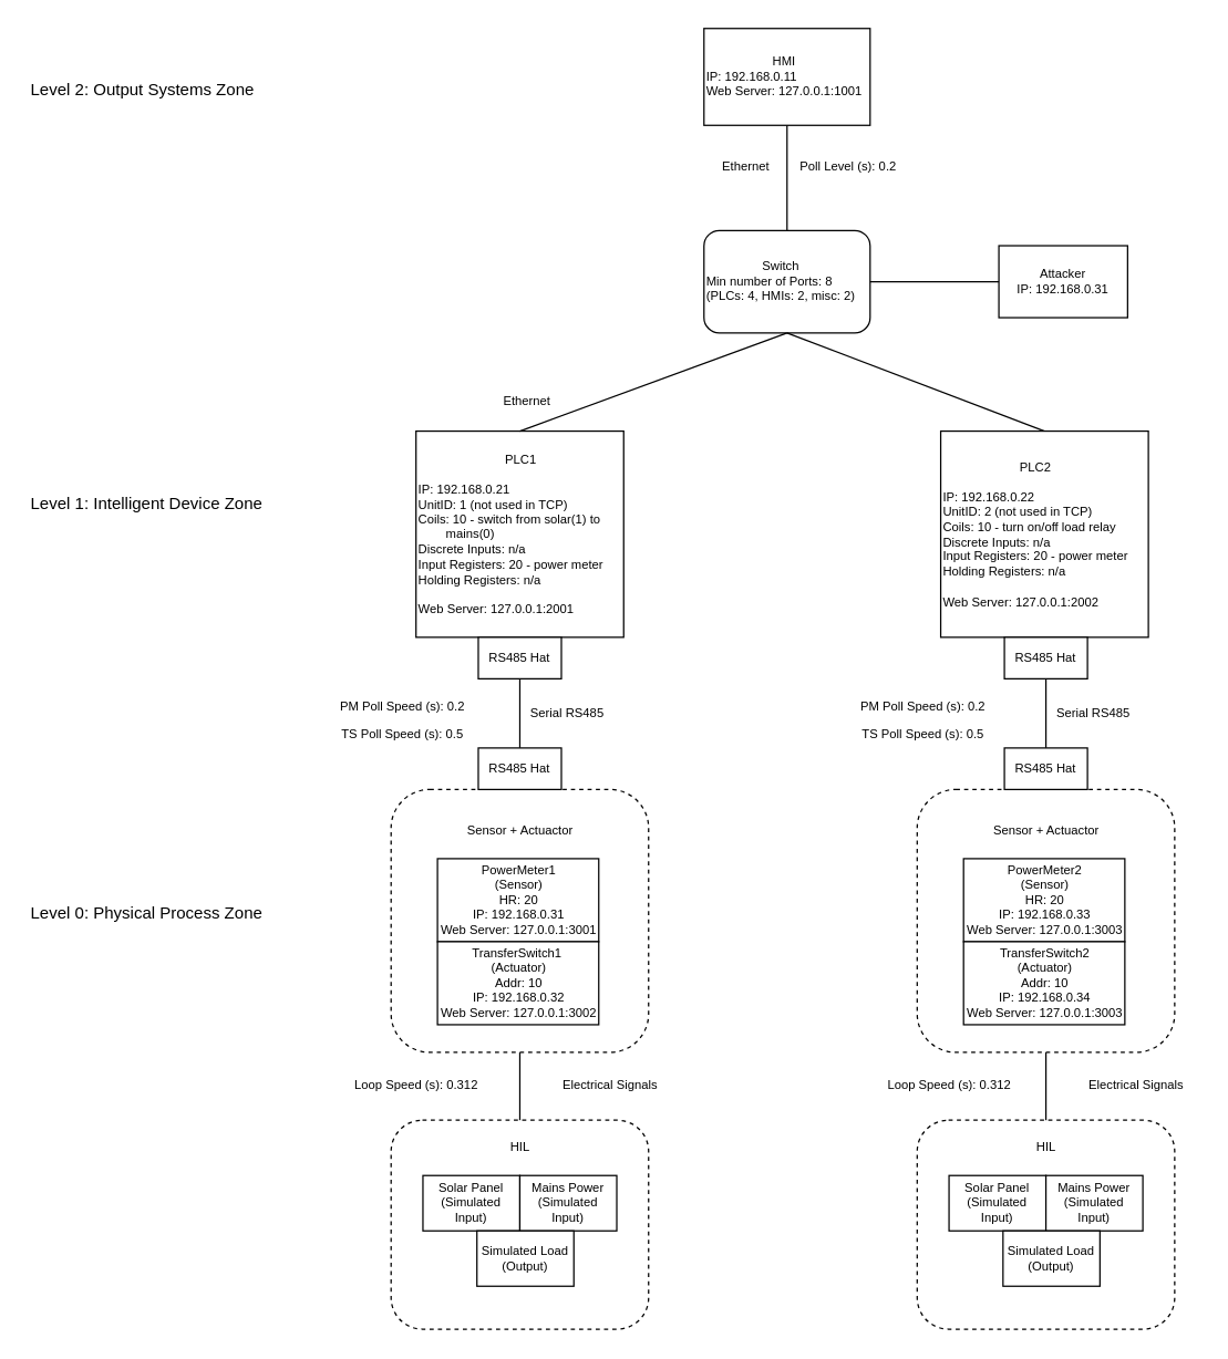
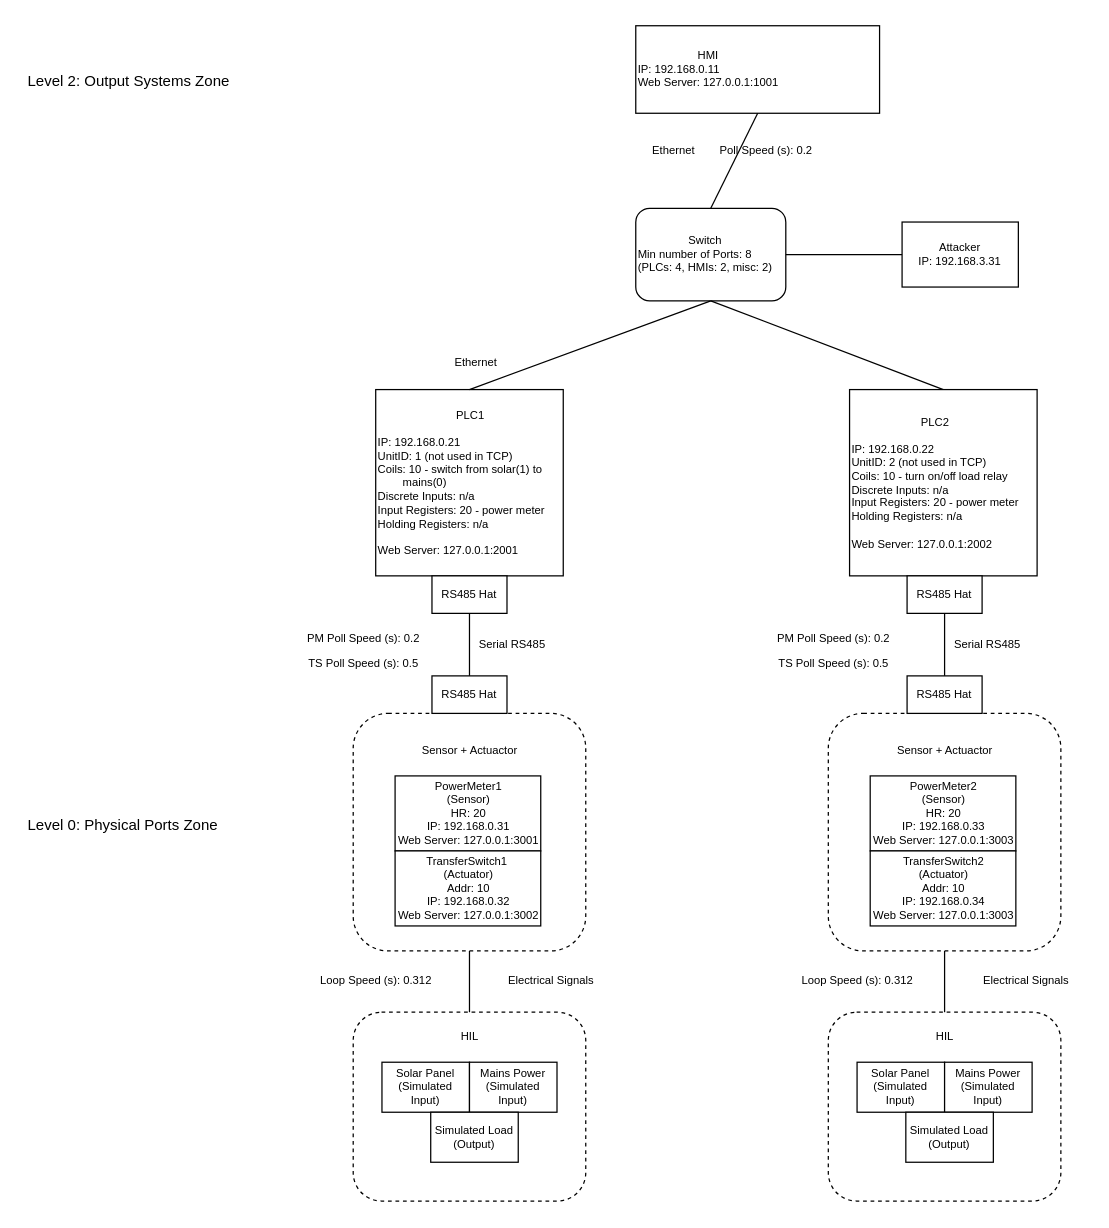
  <mxCell id="0" />
  <mxCell id="1" parent="0" />
  <mxCell id="2" value="" style="rounded=1;whiteSpace=wrap;html=1;dashed=1;fillColor=none;verticalAlign=bottom;" parent="1" vertex="1"><mxGeometry x="282" y="809" width="186" height="151" as="geometry" /></mxCell>
  <mxCell id="3" value="" style="rounded=1;whiteSpace=wrap;html=1;dashed=1;fillColor=none;" parent="1" vertex="1"><mxGeometry x="282" y="570" width="186" height="190" as="geometry" /></mxCell>
- <mxCell id="4" value="&lt;div style=&quot;text-align: center;&quot;&gt;&lt;span style=&quot;background-color: initial;&quot;&gt;HMI&lt;/span&gt;&lt;/div&gt;&lt;div style=&quot;font-size: 9px;&quot;&gt;IP: 192.168.0.11&lt;/div&gt;&lt;div style=&quot;font-size: 9px;&quot;&gt;Web Server: 127.0.0.1:1001&lt;/div&gt;" style="rounded=0;whiteSpace=wrap;html=1;fontSize=9;align=left;" parent="1" vertex="1"><mxGeometry x="508" y="20" width="120" height="70" as="geometry" /></mxCell>
+ <mxCell id="4" value="&lt;div style=&quot;text-align: center;&quot;&gt;&lt;span style=&quot;background-color: initial;&quot;&gt;HMI&lt;/span&gt;&lt;/div&gt;&lt;div style=&quot;font-size: 9px;&quot;&gt;IP: 192.168.0.11&lt;/div&gt;&lt;div style=&quot;font-size: 9px;&quot;&gt;Web Server: 127.0.0.1:1001&lt;/div&gt;" style="rounded=0;whiteSpace=wrap;html=1;fontSize=9;align=left;" parent="1" vertex="1"><mxGeometry x="508" y="20" width="195" height="70" as="geometry" /></mxCell>
  <mxCell id="5" value="&lt;div style=&quot;text-align: center;&quot;&gt;&lt;span style=&quot;background-color: initial;&quot;&gt;Switch&lt;/span&gt;&lt;/div&gt;&lt;div&gt;Min number of Ports: 8&lt;/div&gt;&lt;div&gt;(PLCs: 4, HMIs: 2, misc: 2)&lt;/div&gt;" style="rounded=1;whiteSpace=wrap;html=1;fontSize=9;align=left;" parent="1" vertex="1"><mxGeometry x="508" y="166" width="120" height="74" as="geometry" /></mxCell>
  <mxCell id="6" value="&lt;div style=&quot;text-align: center;&quot;&gt;&lt;span style=&quot;background-color: initial;&quot;&gt;PLC1&lt;/span&gt;&lt;/div&gt;&lt;div style=&quot;text-align: center;&quot;&gt;&lt;span style=&quot;background-color: initial;&quot;&gt;&lt;br&gt;&lt;/span&gt;&lt;/div&gt;&lt;div style=&quot;font-size: 9px;&quot;&gt;IP: 192.168.0.21&lt;/div&gt;&lt;div style=&quot;font-size: 9px;&quot;&gt;UnitID: 1 (not used in TCP)&lt;/div&gt;&lt;div style=&quot;font-size: 9px;&quot;&gt;Coils: 10 - switch from solar(1) to &lt;span style=&quot;white-space: pre;&quot;&gt;&#09;&lt;/span&gt;mains(0)&lt;/div&gt;&lt;div style=&quot;font-size: 9px;&quot;&gt;Discrete Inputs: n/a&lt;/div&gt;&lt;div style=&quot;font-size: 9px;&quot;&gt;Input Registers: 20 - power meter&lt;/div&gt;&lt;div style=&quot;font-size: 9px;&quot;&gt;Holding Registers: n/a&lt;/div&gt;&lt;div style=&quot;font-size: 9px;&quot;&gt;&lt;br&gt;&lt;/div&gt;&lt;div style=&quot;font-size: 9px;&quot;&gt;Web Server: 127.0.0.1:2001&lt;/div&gt;" style="rounded=0;whiteSpace=wrap;html=1;fontSize=9;align=left;horizontal=1;" parent="1" vertex="1"><mxGeometry x="300" y="311" width="150" height="149" as="geometry" /></mxCell>
  <mxCell id="7" value="" style="endArrow=none;html=1;rounded=0;exitX=0.5;exitY=1;exitDx=0;exitDy=0;entryX=0.5;entryY=0;entryDx=0;entryDy=0;" parent="1" source="5" target="6" edge="1"><mxGeometry width="50" height="50" relative="1" as="geometry"><mxPoint x="368" y="190" as="sourcePoint" /><mxPoint x="368" y="140" as="targetPoint" /></mxGeometry></mxCell>
  <mxCell id="8" value="" style="endArrow=none;html=1;rounded=0;entryX=0.5;entryY=0;entryDx=0;entryDy=0;exitX=0.5;exitY=1;exitDx=0;exitDy=0;" parent="1" source="5" target="10" edge="1"><mxGeometry width="50" height="50" relative="1" as="geometry"><mxPoint x="358" y="180" as="sourcePoint" /><mxPoint x="501" y="136" as="targetPoint" /></mxGeometry></mxCell>
  <mxCell id="9" value="" style="endArrow=none;html=1;rounded=0;exitX=0.5;exitY=0;exitDx=0;exitDy=0;entryX=0.5;entryY=1;entryDx=0;entryDy=0;" parent="1" source="5" target="4" edge="1"><mxGeometry width="50" height="50" relative="1" as="geometry"><mxPoint x="548" y="180" as="sourcePoint" /><mxPoint x="598" y="130" as="targetPoint" /></mxGeometry></mxCell>
  <mxCell id="10" value="&lt;div style=&quot;text-align: center;&quot;&gt;&lt;span style=&quot;background-color: initial;&quot;&gt;PLC2&lt;/span&gt;&lt;/div&gt;&lt;div style=&quot;text-align: center;&quot;&gt;&lt;span style=&quot;background-color: initial;&quot;&gt;&lt;br&gt;&lt;/span&gt;&lt;/div&gt;&lt;div style=&quot;font-size: 9px;&quot;&gt;IP: 192.168.0.22&lt;/div&gt;&lt;div style=&quot;font-size: 9px;&quot;&gt;UnitID: 2 (not used in TCP)&lt;/div&gt;&lt;div style=&quot;font-size: 9px;&quot;&gt;Coils: 10 - turn on/off load relay&lt;/div&gt;&lt;div style=&quot;font-size: 9px;&quot;&gt;Discrete Inputs: n/a&lt;/div&gt;&lt;div style=&quot;font-size: 9px;&quot;&gt;Input Registers: 20 - power meter&lt;/div&gt;&lt;div style=&quot;font-size: 9px;&quot;&gt;Holding Registers: n/a&lt;/div&gt;&lt;div style=&quot;font-size: 9px;&quot;&gt;&lt;br&gt;&lt;/div&gt;&lt;div style=&quot;font-size: 9px;&quot;&gt;Web Server: 127.0.0.1:2002&lt;/div&gt;" style="rounded=0;whiteSpace=wrap;html=1;fontSize=9;align=left;horizontal=1;" parent="1" vertex="1"><mxGeometry x="679" y="311" width="150" height="149" as="geometry" /></mxCell>
- <mxCell id="11" value="Attacker&lt;div&gt;IP: 192.168.0.31&lt;/div&gt;" style="rounded=0;whiteSpace=wrap;html=1;fontSize=9;" parent="1" vertex="1"><mxGeometry x="721" y="177" width="93" height="52" as="geometry" /></mxCell>
+ <mxCell id="11" value="Attacker&lt;div&gt;IP: 192.168.3.31&lt;/div&gt;" style="rounded=0;whiteSpace=wrap;html=1;fontSize=9;" parent="1" vertex="1"><mxGeometry x="721" y="177" width="93" height="52" as="geometry" /></mxCell>
  <mxCell id="12" value="" style="endArrow=none;html=1;rounded=0;entryX=0;entryY=0.5;entryDx=0;entryDy=0;exitX=1;exitY=0.5;exitDx=0;exitDy=0;" parent="1" source="5" target="11" edge="1"><mxGeometry width="50" height="50" relative="1" as="geometry"><mxPoint x="578" y="250" as="sourcePoint" /><mxPoint x="658" y="304" as="targetPoint" /></mxGeometry></mxCell>
- <mxCell id="13" value="Level 1: Intelligent Device Zone" style="text;html=1;align=left;verticalAlign=middle;resizable=0;points=[];autosize=1;strokeColor=none;fillColor=none;" parent="1" vertex="1"><mxGeometry x="20" y="349" width="190" height="30" as="geometry" /></mxCell>
  <mxCell id="14" value="Level 2: Output Systems Zone" style="text;html=1;align=left;verticalAlign=middle;resizable=0;points=[];autosize=1;strokeColor=none;fillColor=none;" parent="1" vertex="1"><mxGeometry x="20" y="50" width="190" height="30" as="geometry" /></mxCell>
- <mxCell id="15" value="Level 0: Physical Process Zone" style="text;html=1;align=left;verticalAlign=middle;resizable=0;points=[];autosize=1;strokeColor=none;fillColor=none;" parent="1" vertex="1"><mxGeometry x="20" y="645" width="190" height="30" as="geometry" /></mxCell>
+ <mxCell id="15" value="Level 0: Physical Ports Zone" style="text;html=1;align=left;verticalAlign=middle;resizable=0;points=[];autosize=1;strokeColor=none;fillColor=none;" parent="1" vertex="1"><mxGeometry x="20" y="645" width="190" height="30" as="geometry" /></mxCell>
  <mxCell id="16" value="Solar Panel (Simulated Input)" style="rounded=0;whiteSpace=wrap;html=1;fontSize=9;" parent="1" vertex="1"><mxGeometry x="305" y="849" width="70" height="40" as="geometry" /></mxCell>
  <mxCell id="17" value="Mains Power (Simulated Input)" style="rounded=0;whiteSpace=wrap;html=1;fontSize=9;" parent="1" vertex="1"><mxGeometry x="375" y="849" width="70" height="40" as="geometry" /></mxCell>
  <mxCell id="18" value="Simulated Load (Output)" style="rounded=0;whiteSpace=wrap;html=1;fontSize=9;" parent="1" vertex="1"><mxGeometry x="344" y="889" width="70" height="40" as="geometry" /></mxCell>
  <mxCell id="19" value="PowerMeter1&lt;div&gt;(Sensor)&lt;/div&gt;&lt;div&gt;HR: 20&lt;/div&gt;&lt;div&gt;IP: 192.168.0.31&lt;/div&gt;&lt;div&gt;Web Server: 127.0.0.1:3001&lt;/div&gt;" style="rounded=0;whiteSpace=wrap;html=1;fontSize=9;align=center;" parent="1" vertex="1"><mxGeometry x="315.5" y="620" width="116.5" height="60" as="geometry" /></mxCell>
  <mxCell id="20" value="" style="endArrow=none;html=1;rounded=0;entryX=0.5;entryY=1;entryDx=0;entryDy=0;exitX=0.5;exitY=0;exitDx=0;exitDy=0;" parent="1" source="25" target="24" edge="1"><mxGeometry width="50" height="50" relative="1" as="geometry"><mxPoint x="374" y="530" as="sourcePoint" /><mxPoint x="494" y="550" as="targetPoint" /></mxGeometry></mxCell>
  <mxCell id="21" value="Ethernet" style="text;html=1;align=center;verticalAlign=middle;resizable=0;points=[];autosize=1;strokeColor=none;fillColor=none;fontSize=9;" parent="1" vertex="1"><mxGeometry x="508" y="110" width="60" height="20" as="geometry" /></mxCell>
  <mxCell id="22" value="Ethernet" style="text;html=1;align=center;verticalAlign=middle;resizable=0;points=[];autosize=1;strokeColor=none;fillColor=none;fontSize=9;" parent="1" vertex="1"><mxGeometry x="350" y="280" width="60" height="20" as="geometry" /></mxCell>
  <mxCell id="23" value="Serial RS485" style="text;html=1;align=center;verticalAlign=middle;resizable=0;points=[];autosize=1;strokeColor=none;fillColor=none;fontSize=9;" parent="1" vertex="1"><mxGeometry x="369" y="505" width="80" height="20" as="geometry" /></mxCell>
  <mxCell id="24" value="RS485 Hat" style="rounded=0;whiteSpace=wrap;html=1;fontSize=9;" parent="1" vertex="1"><mxGeometry x="345" y="460" width="60" height="30" as="geometry" /></mxCell>
  <mxCell id="25" value="RS485 Hat" style="rounded=0;whiteSpace=wrap;html=1;fontSize=9;" parent="1" vertex="1"><mxGeometry x="345" y="540" width="60" height="30" as="geometry" /></mxCell>
  <mxCell id="26" value="Sensor + Actuactor" style="text;html=1;align=center;verticalAlign=middle;resizable=0;points=[];autosize=1;strokeColor=none;fillColor=none;fontSize=9;" parent="1" vertex="1"><mxGeometry x="325" y="590" width="100" height="20" as="geometry" /></mxCell>
  <mxCell id="27" value="Electrical Signals" style="text;html=1;align=center;verticalAlign=middle;resizable=0;points=[];autosize=1;strokeColor=none;fillColor=none;fontSize=9;" parent="1" vertex="1"><mxGeometry x="395" y="774" width="90" height="20" as="geometry" /></mxCell>
  <mxCell id="28" value="HIL" style="text;html=1;align=center;verticalAlign=middle;resizable=0;points=[];autosize=1;strokeColor=none;fillColor=none;fontSize=9;" parent="1" vertex="1"><mxGeometry x="355" y="819" width="40" height="20" as="geometry" /></mxCell>
  <mxCell id="29" value="" style="endArrow=none;html=1;rounded=0;entryX=0.5;entryY=1;entryDx=0;entryDy=0;" parent="1" source="2" target="3" edge="1"><mxGeometry width="50" height="50" relative="1" as="geometry"><mxPoint x="375" y="754" as="sourcePoint" /><mxPoint x="402" y="780" as="targetPoint" /></mxGeometry></mxCell>
  <mxCell id="30" value="TransferSwitch1&amp;nbsp;&lt;div&gt;(Actuator)&lt;div&gt;Addr: 10&lt;/div&gt;&lt;div&gt;IP: 192.168.0.32&lt;/div&gt;&lt;/div&gt;&lt;div&gt;Web Server: 127.0.0.1:3002&lt;/div&gt;" style="rounded=0;whiteSpace=wrap;html=1;fontSize=9;" parent="1" vertex="1"><mxGeometry x="315.5" y="680" width="116.5" height="60" as="geometry" /></mxCell>
  <mxCell id="31" value="" style="rounded=1;whiteSpace=wrap;html=1;dashed=1;fillColor=none;verticalAlign=bottom;" parent="1" vertex="1"><mxGeometry x="662" y="809" width="186" height="151" as="geometry" /></mxCell>
  <mxCell id="32" value="" style="rounded=1;whiteSpace=wrap;html=1;dashed=1;fillColor=none;" parent="1" vertex="1"><mxGeometry x="662" y="570" width="186" height="190" as="geometry" /></mxCell>
  <mxCell id="33" value="Solar Panel (Simulated Input)" style="rounded=0;whiteSpace=wrap;html=1;fontSize=9;" parent="1" vertex="1"><mxGeometry x="685" y="849" width="70" height="40" as="geometry" /></mxCell>
  <mxCell id="34" value="Mains Power (Simulated Input)" style="rounded=0;whiteSpace=wrap;html=1;fontSize=9;" parent="1" vertex="1"><mxGeometry x="755" y="849" width="70" height="40" as="geometry" /></mxCell>
  <mxCell id="35" value="Simulated Load (Output)" style="rounded=0;whiteSpace=wrap;html=1;fontSize=9;" parent="1" vertex="1"><mxGeometry x="724" y="889" width="70" height="40" as="geometry" /></mxCell>
  <mxCell id="36" value="PowerMeter2&lt;div&gt;(Sensor)&lt;/div&gt;&lt;div&gt;HR: 20&lt;/div&gt;&lt;div&gt;IP: 192.168.0.33&lt;/div&gt;&lt;div&gt;Web Server: 127.0.0.1:3003&lt;/div&gt;" style="rounded=0;whiteSpace=wrap;html=1;fontSize=9;align=center;" parent="1" vertex="1"><mxGeometry x="695.5" y="620" width="116.5" height="60" as="geometry" /></mxCell>
  <mxCell id="37" value="" style="endArrow=none;html=1;rounded=0;entryX=0.5;entryY=1;entryDx=0;entryDy=0;exitX=0.5;exitY=0;exitDx=0;exitDy=0;" parent="1" source="40" target="39" edge="1"><mxGeometry width="50" height="50" relative="1" as="geometry"><mxPoint x="754" y="530" as="sourcePoint" /><mxPoint x="874" y="550" as="targetPoint" /></mxGeometry></mxCell>
  <mxCell id="38" value="Serial RS485" style="text;html=1;align=center;verticalAlign=middle;resizable=0;points=[];autosize=1;strokeColor=none;fillColor=none;fontSize=9;" parent="1" vertex="1"><mxGeometry x="749" y="505" width="80" height="20" as="geometry" /></mxCell>
  <mxCell id="39" value="RS485 Hat" style="rounded=0;whiteSpace=wrap;html=1;fontSize=9;" parent="1" vertex="1"><mxGeometry x="725" y="460" width="60" height="30" as="geometry" /></mxCell>
  <mxCell id="40" value="RS485 Hat" style="rounded=0;whiteSpace=wrap;html=1;fontSize=9;" parent="1" vertex="1"><mxGeometry x="725" y="540" width="60" height="30" as="geometry" /></mxCell>
  <mxCell id="41" value="Sensor + Actuactor" style="text;html=1;align=center;verticalAlign=middle;resizable=0;points=[];autosize=1;strokeColor=none;fillColor=none;fontSize=9;" parent="1" vertex="1"><mxGeometry x="705" y="590" width="100" height="20" as="geometry" /></mxCell>
  <mxCell id="42" value="Electrical Signals" style="text;html=1;align=center;verticalAlign=middle;resizable=0;points=[];autosize=1;strokeColor=none;fillColor=none;fontSize=9;" parent="1" vertex="1"><mxGeometry x="775" y="774" width="90" height="20" as="geometry" /></mxCell>
  <mxCell id="43" value="HIL" style="text;html=1;align=center;verticalAlign=middle;resizable=0;points=[];autosize=1;strokeColor=none;fillColor=none;fontSize=9;" parent="1" vertex="1"><mxGeometry x="735" y="819" width="40" height="20" as="geometry" /></mxCell>
  <mxCell id="44" value="" style="endArrow=none;html=1;rounded=0;entryX=0.5;entryY=1;entryDx=0;entryDy=0;" parent="1" source="31" target="32" edge="1"><mxGeometry width="50" height="50" relative="1" as="geometry"><mxPoint x="755" y="754" as="sourcePoint" /><mxPoint x="782" y="780" as="targetPoint" /></mxGeometry></mxCell>
  <mxCell id="45" value="TransferSwitch2&lt;div&gt;(Actuator)&lt;div&gt;Addr: 10&lt;/div&gt;&lt;div&gt;IP: 192.168.0.34&lt;/div&gt;&lt;/div&gt;&lt;div&gt;Web Server: 127.0.0.1:3003&lt;/div&gt;" style="rounded=0;whiteSpace=wrap;html=1;fontSize=9;" parent="1" vertex="1"><mxGeometry x="695.5" y="680" width="116.5" height="60" as="geometry" /></mxCell>
- <mxCell id="46" value="Poll Level (s): 0.2" style="text;html=1;align=center;verticalAlign=middle;resizable=0;points=[];autosize=1;strokeColor=none;fillColor=none;fontSize=9;" parent="1" vertex="1"><mxGeometry x="562" y="110" width="100" height="20" as="geometry" /></mxCell>
+ <mxCell id="46" value="Poll Speed (s): 0.2" style="text;html=1;align=center;verticalAlign=middle;resizable=0;points=[];autosize=1;strokeColor=none;fillColor=none;fontSize=9;" parent="1" vertex="1"><mxGeometry x="562" y="110" width="100" height="20" as="geometry" /></mxCell>
  <mxCell id="47" value="PM Poll Speed (s): 0.2" style="text;html=1;align=center;verticalAlign=middle;resizable=0;points=[];autosize=1;strokeColor=none;fillColor=none;fontSize=9;" parent="1" vertex="1"><mxGeometry x="235" y="500" width="110" height="20" as="geometry" /></mxCell>
  <mxCell id="48" value="PM Poll Speed (s): 0.2" style="text;html=1;align=center;verticalAlign=middle;resizable=0;points=[];autosize=1;strokeColor=none;fillColor=none;fontSize=9;" parent="1" vertex="1"><mxGeometry x="611" y="500" width="110" height="20" as="geometry" /></mxCell>
  <mxCell id="49" value="Loop Speed (s): 0.312" style="text;html=1;align=center;verticalAlign=middle;resizable=0;points=[];autosize=1;strokeColor=none;fillColor=none;fontSize=9;" parent="1" vertex="1"><mxGeometry x="240" y="774" width="120" height="20" as="geometry" /></mxCell>
  <mxCell id="50" value="Loop Speed (s): 0.312" style="text;html=1;align=center;verticalAlign=middle;resizable=0;points=[];autosize=1;strokeColor=none;fillColor=none;fontSize=9;" parent="1" vertex="1"><mxGeometry x="625" y="774" width="120" height="20" as="geometry" /></mxCell>
  <mxCell id="51" value="TS Poll Speed (s): 0.5" style="text;html=1;align=center;verticalAlign=middle;resizable=0;points=[];autosize=1;strokeColor=none;fillColor=none;fontSize=9;" parent="1" vertex="1"><mxGeometry x="235" y="520" width="110" height="20" as="geometry" /></mxCell>
  <mxCell id="52" value="TS Poll Speed (s): 0.5" style="text;html=1;align=center;verticalAlign=middle;resizable=0;points=[];autosize=1;strokeColor=none;fillColor=none;fontSize=9;" parent="1" vertex="1"><mxGeometry x="611" y="520" width="110" height="20" as="geometry" /></mxCell>
